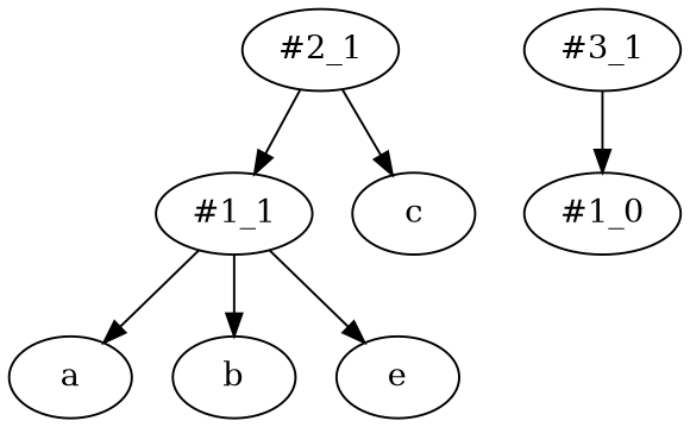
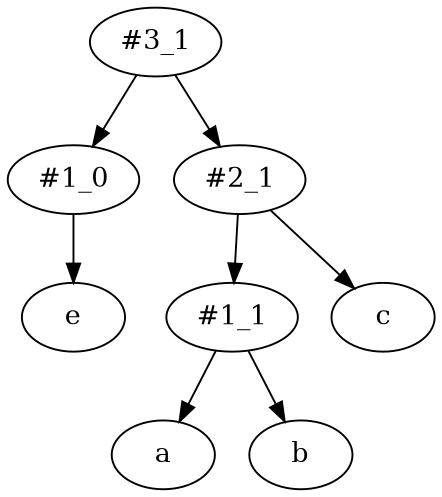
  digraph {
    node [style="setlinewidth(1)"]
    n1 [label="#1_1"]
    n2 [label=a]
    n3 [label=b]
    n4 [label="#1_0"]
    n5 [label=e]
    n6 [label="#2_1"]
    n7 [label=c]
    n8 [label="#3_1"]
    n1 -> n2
    n1 -> n3
-   n1 -> n5
+   n4 -> n5
    n6 -> n1
    n6 -> n7
    n8 -> n4
+   n8 -> n6
  }
